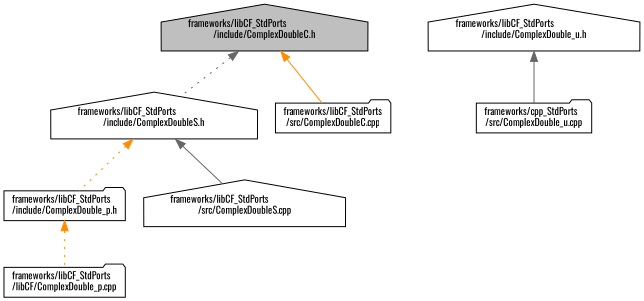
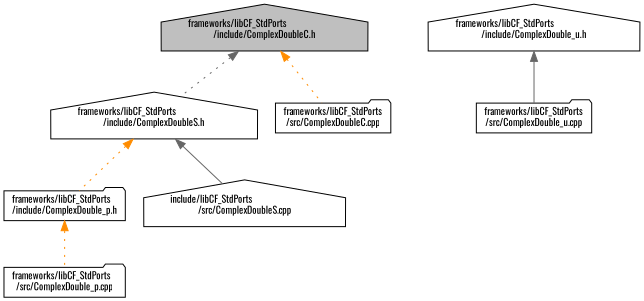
  digraph {
    fontname=Oswald
    node [color=black fillcolor=white fontname=Oswald fontsize=10 shape=house style=filled]
    edge [color=gray40 dir=back fontname=Oswald fontsize=10 labelfontname=Helvetica labelfontsize=10 style=dotted]
    n1 [fillcolor=grey75 fontcolor=black height=0.2 label="frameworks/libCF_StdPorts\l/include/ComplexDoubleC.h" width=0.4]
    n2 [height=0.2 label="frameworks/libCF_StdPorts\l/include/ComplexDoubleS.h" width=0.4]
    n3 [height=0.2 label="frameworks/libCF_StdPorts\l/src/ComplexDoubleC.cpp" shape=folder width=0.4]
    n4 [height=0.2 label="frameworks/libCF_StdPorts\l/include/ComplexDouble_p.h" shape=folder width=0.4]
-   n5 [height=0.2 label="frameworks/libCF_StdPorts\l/src/ComplexDoubleS.cpp" width=0.4]
-   n6 [height=0.2 label="frameworks/libCF_StdPorts\l/libCF/ComplexDouble_p.cpp" shape=folder width=0.4]
+   n5 [height=0.2 label="include/libCF_StdPorts\l/src/ComplexDoubleS.cpp" width=0.4]
+   n6 [height=0.2 label="frameworks/libCF_StdPorts\l/src/ComplexDouble_p.cpp" shape=folder width=0.4]
    n7 [height=0.2 label="frameworks/libCF_StdPorts\l/include/ComplexDouble_u.h" width=0.4]
-   n8 [height=0.2 label="frameworks/cpp_StdPorts\l/src/ComplexDouble_u.cpp" shape=folder width=0.4]
+   n8 [height=0.2 label="frameworks/libCF_StdPorts\l/src/ComplexDouble_u.cpp" shape=folder width=0.4]
    n1 -> n2
-   n1 -> n3 [color=darkorange style=solid]
+   n1 -> n3 [color=darkorange]
    n2 -> n4 [color=darkorange]
    n2 -> n5 [style=solid]
    n4 -> n6 [color=darkorange]
    n7 -> n8 [style=solid]
  }
